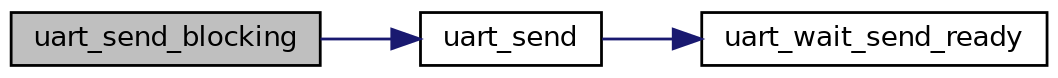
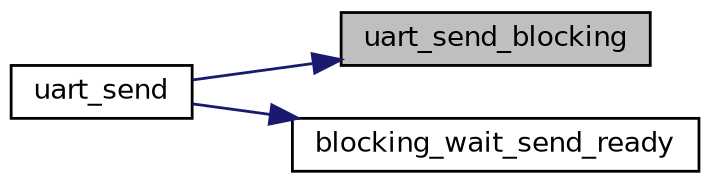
  digraph {
    rankdir=LR
    node [color=black fillcolor=white fontname=Helvetica fontsize=10 shape=record style=filled]
    edge [color=midnightblue fontname=Helvetica fontsize=10 labelfontname=Helvetica labelfontsize=10 style=solid]
    n1 [fillcolor=grey75 fontcolor=black height=0.2 label=uart_send_blocking width=0.4]
    n2 [height=0.2 label=uart_send width=0.4]
-   n3 [height=0.2 label=uart_wait_send_ready width=0.4]
-   n1 -> n2
+   n3 [height=0.2 label=blocking_wait_send_ready width=0.4]
+   n2 -> n1
    n2 -> n3
  }
